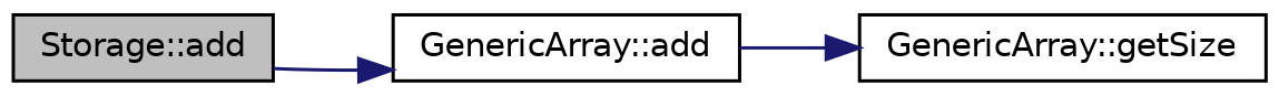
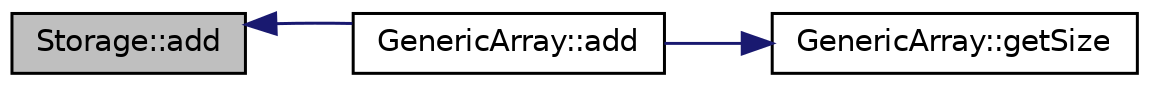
  digraph {
    rankdir=LR
    node [color=black fillcolor=white fontname=Helvetica fontsize=10 shape=record style=filled]
    edge [color=midnightblue fontname=Helvetica fontsize=10 labelfontname=Helvetica labelfontsize=10 style=solid]
    n1 [fillcolor=grey75 fontcolor=black height=0.2 label="Storage::add" width=0.4]
    n2 [height=0.2 label="GenericArray::add" width=0.4]
    n3 [height=0.2 label="GenericArray::getSize" width=0.4]
-   n1 -> n2
+   n2 -> n1
    n2 -> n3
  }
